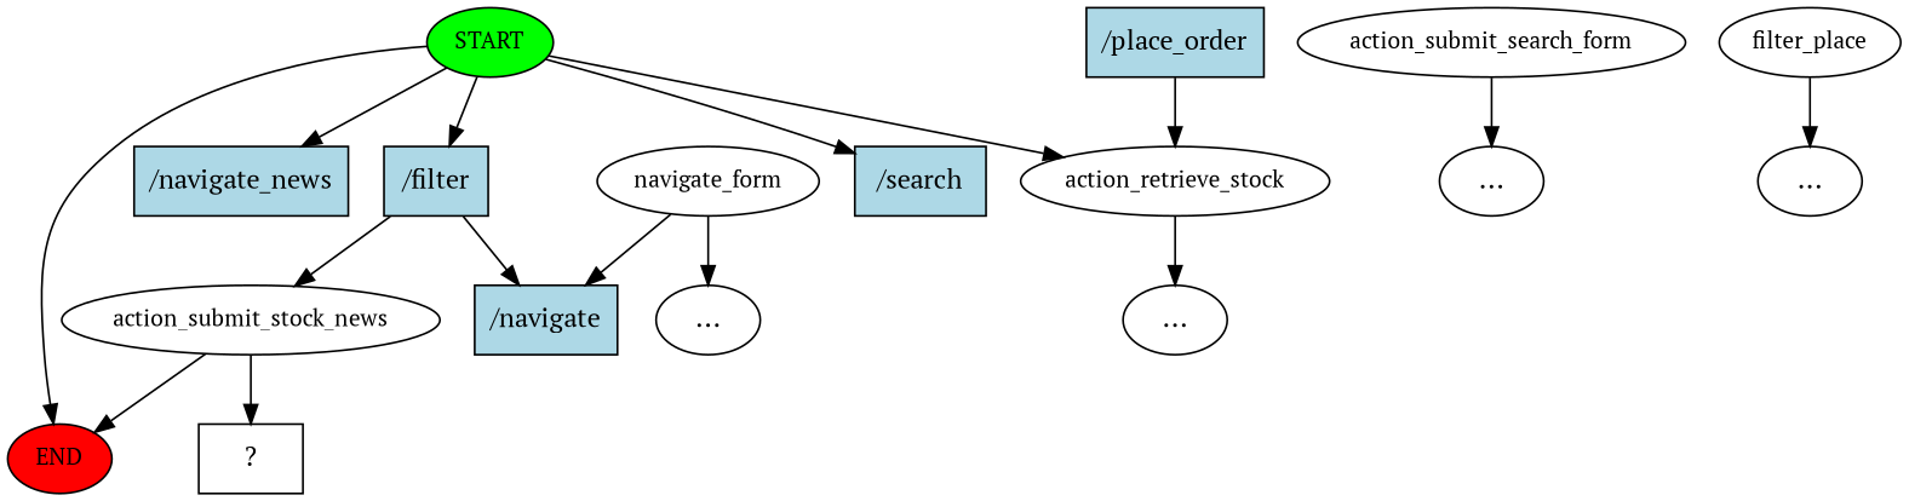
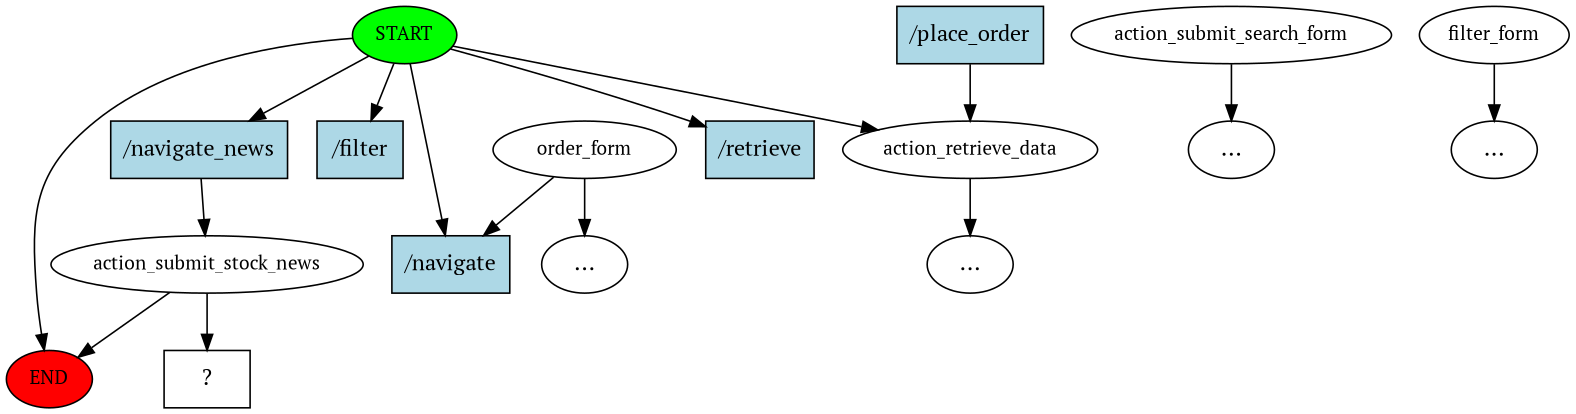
  digraph {
    fontname="PT Serif"
    node [fontname="PT Serif"]
    edge [fontname="PT Serif"]
    n1 [fillcolor=green fontsize=12 label=START style=filled]
    n2 [fillcolor=red fontsize=12 label=END style=filled]
-   n3 [fillcolor=lightblue label="/search" shape=rect style=filled]
+   n3 [fillcolor=lightblue label="/retrieve" shape=rect style=filled]
    n4 [fillcolor=lightblue label="/filter" shape=rect style=filled]
    n5 [fillcolor=lightblue label="/navigate" shape=rect style=filled]
    n6 [fillcolor=lightblue label="/navigate_news" shape=rect style=filled]
-   n7 [fontsize=12 label=action_retrieve_stock]
+   n7 [fontsize=12 label=action_retrieve_data]
    n8 [fillcolor=lightblue label="/place_order" shape=rect style=filled]
    n9 [fontsize=12 label=action_submit_stock_news]
    n10 [label="..."]
    n11 [fontsize=12 label=action_submit_search_form]
    n12 [label="..."]
-   n13 [fontsize=12 label=filter_place]
+   n13 [fontsize=12 label=filter_form]
    n14 [label="..."]
-   n15 [fontsize=12 label=navigate_form]
+   n15 [fontsize=12 label=order_form]
    n16 [label="..."]
    n17 [label="  ?  " shape=rect]
    n1 -> n2
    n1 -> n3
    n1 -> n4
-   n4 -> n5
+   n1 -> n5
    n1 -> n6
    n1 -> n7
-   n4 -> n9
+   n6 -> n9
    n7 -> n10
    n8 -> n7
    n9 -> n2
    n9 -> n17
    n11 -> n12
    n13 -> n14
    n15 -> n5
    n15 -> n16
  }
